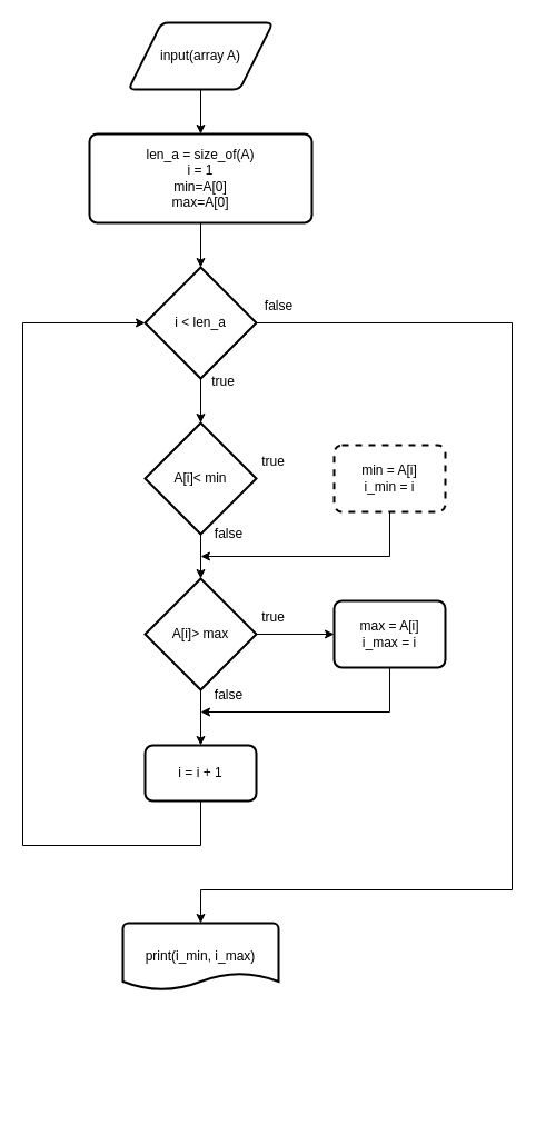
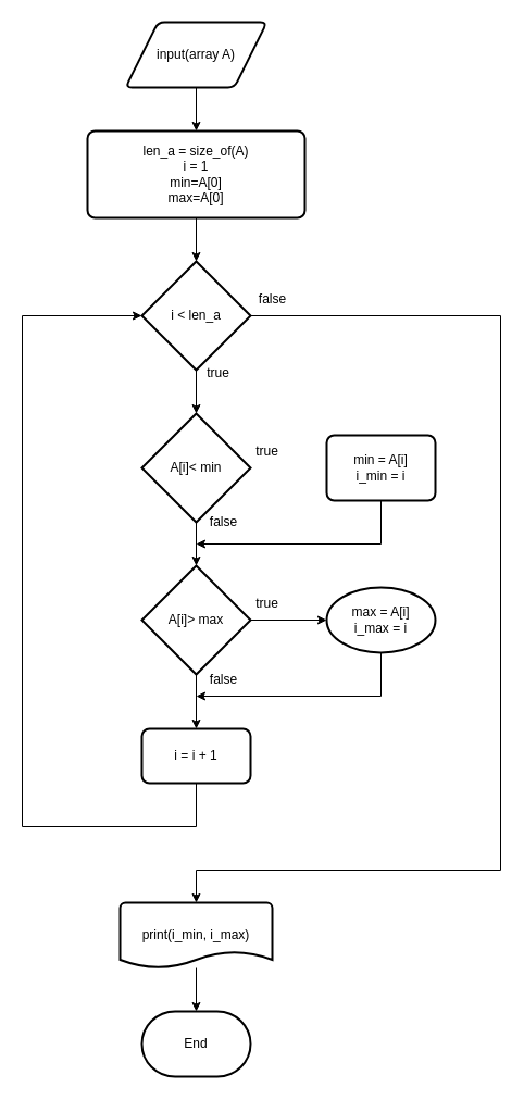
  <mxCell id="0" />
  <mxCell id="1" parent="0" />
  <mxCell id="2" style="edgeStyle=orthogonalEdgeStyle;rounded=0;orthogonalLoop=1;jettySize=auto;html=1;entryX=0.5;entryY=0;entryDx=0;entryDy=0;" edge="1" parent="1" source="3" target="5"><mxGeometry relative="1" as="geometry" /></mxCell>
  <mxCell id="3" value="input(array A)" style="shape=parallelogram;html=1;strokeWidth=2;perimeter=parallelogramPerimeter;whiteSpace=wrap;rounded=1;arcSize=12;size=0.23;" vertex="1" parent="1"><mxGeometry x="115" y="20" width="130" height="60" as="geometry" /></mxCell>
  <mxCell id="4" style="edgeStyle=orthogonalEdgeStyle;rounded=0;orthogonalLoop=1;jettySize=auto;html=1;entryX=0.5;entryY=0;entryDx=0;entryDy=0;entryPerimeter=0;" edge="1" parent="1" source="5" target="8"><mxGeometry relative="1" as="geometry" /></mxCell>
  <mxCell id="5" value="len_a = size_of(A)&lt;br&gt;i = 1&lt;br&gt;min=A[0]&lt;br&gt;max=A[0]" style="rounded=1;whiteSpace=wrap;html=1;absoluteArcSize=1;arcSize=14;strokeWidth=2;" vertex="1" parent="1"><mxGeometry x="80" y="120" width="200" height="80" as="geometry" /></mxCell>
  <mxCell id="6" style="edgeStyle=orthogonalEdgeStyle;rounded=0;orthogonalLoop=1;jettySize=auto;html=1;entryX=0.5;entryY=0;entryDx=0;entryDy=0;entryPerimeter=0;" edge="1" parent="1" source="8" target="10"><mxGeometry relative="1" as="geometry" /></mxCell>
  <mxCell id="7" style="edgeStyle=orthogonalEdgeStyle;rounded=0;orthogonalLoop=1;jettySize=auto;html=1;entryX=0.5;entryY=0;entryDx=0;entryDy=0;entryPerimeter=0;" edge="1" parent="1" source="8" target="21"><mxGeometry relative="1" as="geometry"><Array as="points"><mxPoint x="460" y="290" /><mxPoint x="460" y="800" /><mxPoint x="180" y="800" /></Array></mxGeometry></mxCell>
  <mxCell id="8" value="i &amp;lt; len_a" style="strokeWidth=2;html=1;shape=mxgraph.flowchart.decision;whiteSpace=wrap;" vertex="1" parent="1"><mxGeometry x="130" y="240" width="100" height="100" as="geometry" /></mxCell>
  <mxCell id="9" style="edgeStyle=orthogonalEdgeStyle;rounded=0;orthogonalLoop=1;jettySize=auto;html=1;entryX=0.5;entryY=0;entryDx=0;entryDy=0;entryPerimeter=0;" edge="1" parent="1" source="10" target="13"><mxGeometry relative="1" as="geometry" /></mxCell>
  <mxCell id="10" value="A[i]&amp;lt; min" style="strokeWidth=2;html=1;shape=mxgraph.flowchart.decision;whiteSpace=wrap;" vertex="1" parent="1"><mxGeometry x="130" y="380" width="100" height="100" as="geometry" /></mxCell>
  <mxCell id="11" style="edgeStyle=orthogonalEdgeStyle;rounded=0;orthogonalLoop=1;jettySize=auto;html=1;" edge="1" parent="1" source="13" target="17"><mxGeometry relative="1" as="geometry" /></mxCell>
  <mxCell id="12" style="edgeStyle=orthogonalEdgeStyle;rounded=0;orthogonalLoop=1;jettySize=auto;html=1;entryX=0.5;entryY=0;entryDx=0;entryDy=0;" edge="1" parent="1" source="13" target="19"><mxGeometry relative="1" as="geometry" /></mxCell>
  <mxCell id="13" value="A[i]&amp;gt; max" style="strokeWidth=2;html=1;shape=mxgraph.flowchart.decision;whiteSpace=wrap;" vertex="1" parent="1"><mxGeometry x="130" y="520" width="100" height="100" as="geometry" /></mxCell>
  <mxCell id="14" style="edgeStyle=orthogonalEdgeStyle;rounded=0;orthogonalLoop=1;jettySize=auto;html=1;" edge="1" parent="1" source="15"><mxGeometry relative="1" as="geometry"><mxPoint x="180" y="500" as="targetPoint" /><Array as="points"><mxPoint x="350" y="500" /></Array></mxGeometry></mxCell>
- <mxCell id="15" value="min = A[i]&lt;br&gt;i_min = i" style="rounded=1;whiteSpace=wrap;html=1;absoluteArcSize=1;arcSize=14;strokeWidth=2;dashed=1;" vertex="1" parent="1"><mxGeometry x="300" y="400" width="100" height="60" as="geometry" /></mxCell>
+ <mxCell id="15" value="min = A[i]&lt;br&gt;i_min = i" style="rounded=1;whiteSpace=wrap;html=1;absoluteArcSize=1;arcSize=14;strokeWidth=2;" vertex="1" parent="1"><mxGeometry x="300" y="400" width="100" height="60" as="geometry" /></mxCell>
  <mxCell id="16" style="edgeStyle=orthogonalEdgeStyle;rounded=0;orthogonalLoop=1;jettySize=auto;html=1;" edge="1" parent="1" source="17"><mxGeometry relative="1" as="geometry"><mxPoint x="180" y="640" as="targetPoint" /><Array as="points"><mxPoint x="350" y="640" /></Array></mxGeometry></mxCell>
- <mxCell id="17" value="max = A[i]&lt;br&gt;i_max = i" style="rounded=1;whiteSpace=wrap;html=1;absoluteArcSize=1;arcSize=14;strokeWidth=2;" vertex="1" parent="1"><mxGeometry x="300" y="540" width="100" height="60" as="geometry" /></mxCell>
+ <mxCell id="17" value="max = A[i]&lt;br&gt;i_max = i" style="ellipse;whiteSpace=wrap;html=1;absoluteArcSize=1;arcSize=14;strokeWidth=2;" vertex="1" parent="1"><mxGeometry x="300" y="540" width="100" height="60" as="geometry" /></mxCell>
  <mxCell id="18" style="edgeStyle=orthogonalEdgeStyle;rounded=0;orthogonalLoop=1;jettySize=auto;html=1;entryX=0;entryY=0.5;entryDx=0;entryDy=0;entryPerimeter=0;" edge="1" parent="1" source="19" target="8"><mxGeometry relative="1" as="geometry"><Array as="points"><mxPoint x="180" y="760" /><mxPoint x="20" y="760" /><mxPoint x="20" y="290" /></Array></mxGeometry></mxCell>
  <mxCell id="19" value="i = i + 1" style="rounded=1;whiteSpace=wrap;html=1;absoluteArcSize=1;arcSize=14;strokeWidth=2;" vertex="1" parent="1"><mxGeometry x="130" y="670" width="100" height="50" as="geometry" /></mxCell>
+ <mxCell id="20" style="edgeStyle=orthogonalEdgeStyle;rounded=0;orthogonalLoop=1;jettySize=auto;html=1;entryX=0.5;entryY=0;entryDx=0;entryDy=0;entryPerimeter=0;" edge="1" parent="1" source="21" target="22"><mxGeometry relative="1" as="geometry" /></mxCell>
  <mxCell id="21" value="print(i_min, i_max)" style="strokeWidth=2;html=1;shape=mxgraph.flowchart.document2;whiteSpace=wrap;size=0.25;" vertex="1" parent="1"><mxGeometry x="110" y="830" width="140" height="60" as="geometry" /></mxCell>
+ <mxCell id="22" value="End" style="strokeWidth=2;html=1;shape=mxgraph.flowchart.terminator;whiteSpace=wrap;" vertex="1" parent="1"><mxGeometry x="130" y="930" width="100" height="60" as="geometry" /></mxCell>
  <mxCell id="23" value="true" style="text;html=1;align=center;verticalAlign=middle;resizable=0;points=[];autosize=1;strokeColor=none;fillColor=none;" vertex="1" parent="1"><mxGeometry x="180" y="328" width="40" height="30" as="geometry" /></mxCell>
  <mxCell id="24" value="false" style="text;html=1;align=center;verticalAlign=middle;resizable=0;points=[];autosize=1;strokeColor=none;fillColor=none;" vertex="1" parent="1"><mxGeometry x="225" y="260" width="50" height="30" as="geometry" /></mxCell>
  <mxCell id="25" value="false" style="text;html=1;align=center;verticalAlign=middle;resizable=0;points=[];autosize=1;strokeColor=none;fillColor=none;" vertex="1" parent="1"><mxGeometry x="180" y="465" width="50" height="30" as="geometry" /></mxCell>
  <mxCell id="26" value="false" style="text;html=1;align=center;verticalAlign=middle;resizable=0;points=[];autosize=1;strokeColor=none;fillColor=none;" vertex="1" parent="1"><mxGeometry x="180" y="610" width="50" height="30" as="geometry" /></mxCell>
  <mxCell id="27" value="true" style="text;html=1;align=center;verticalAlign=middle;resizable=0;points=[];autosize=1;strokeColor=none;fillColor=none;" vertex="1" parent="1"><mxGeometry x="225" y="400" width="40" height="30" as="geometry" /></mxCell>
  <mxCell id="28" value="true" style="text;html=1;align=center;verticalAlign=middle;resizable=0;points=[];autosize=1;strokeColor=none;fillColor=none;" vertex="1" parent="1"><mxGeometry x="225" y="540" width="40" height="30" as="geometry" /></mxCell>
